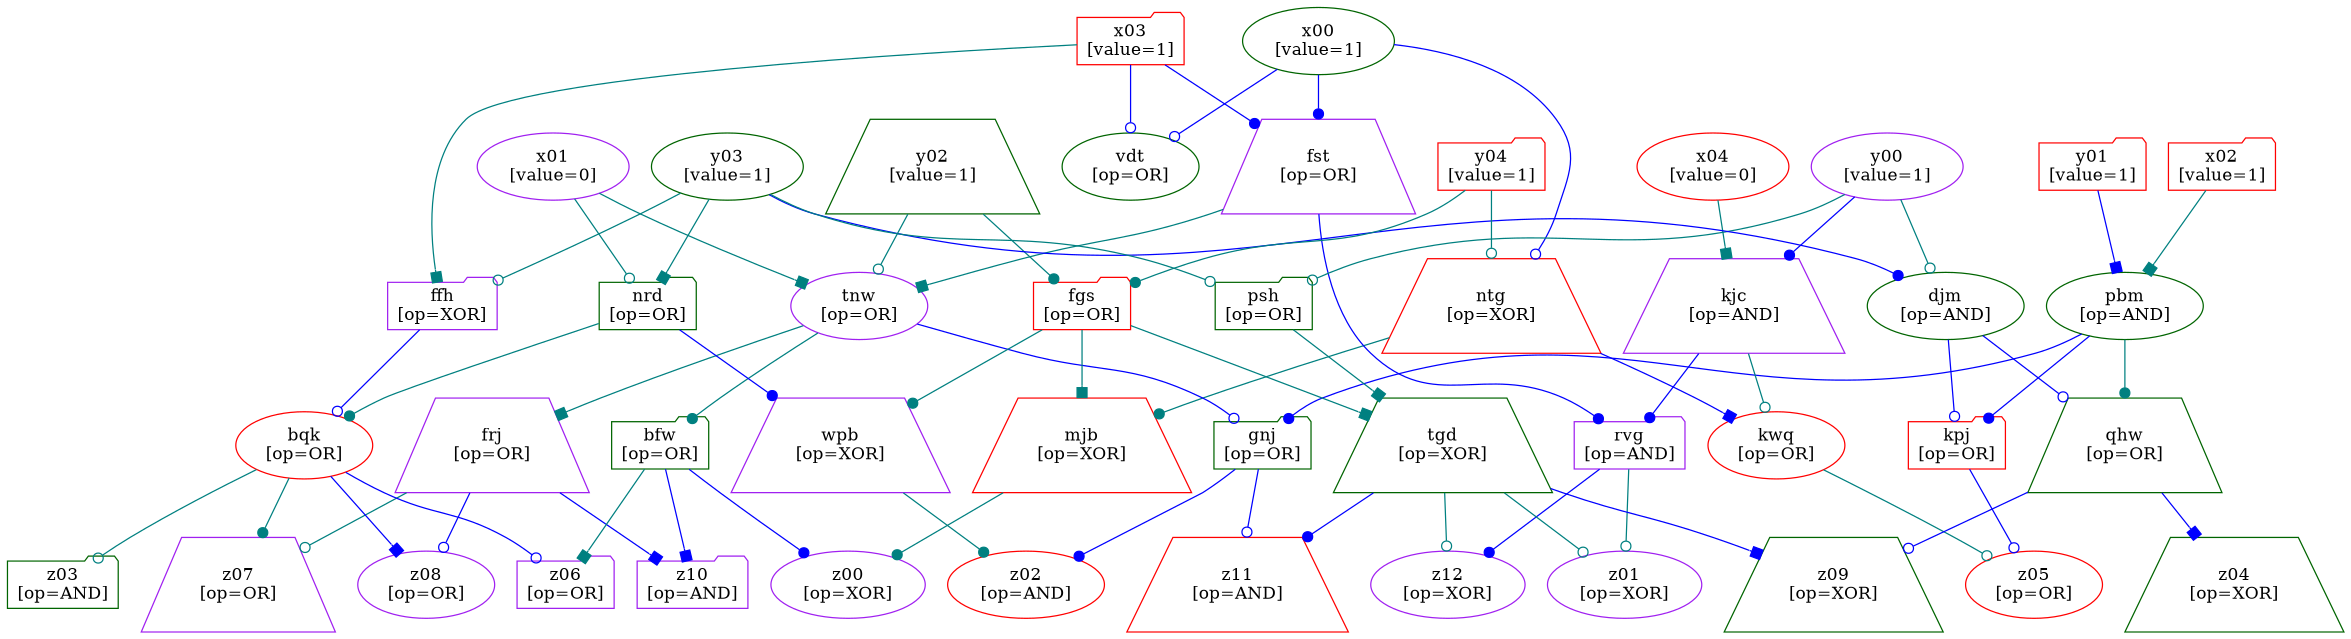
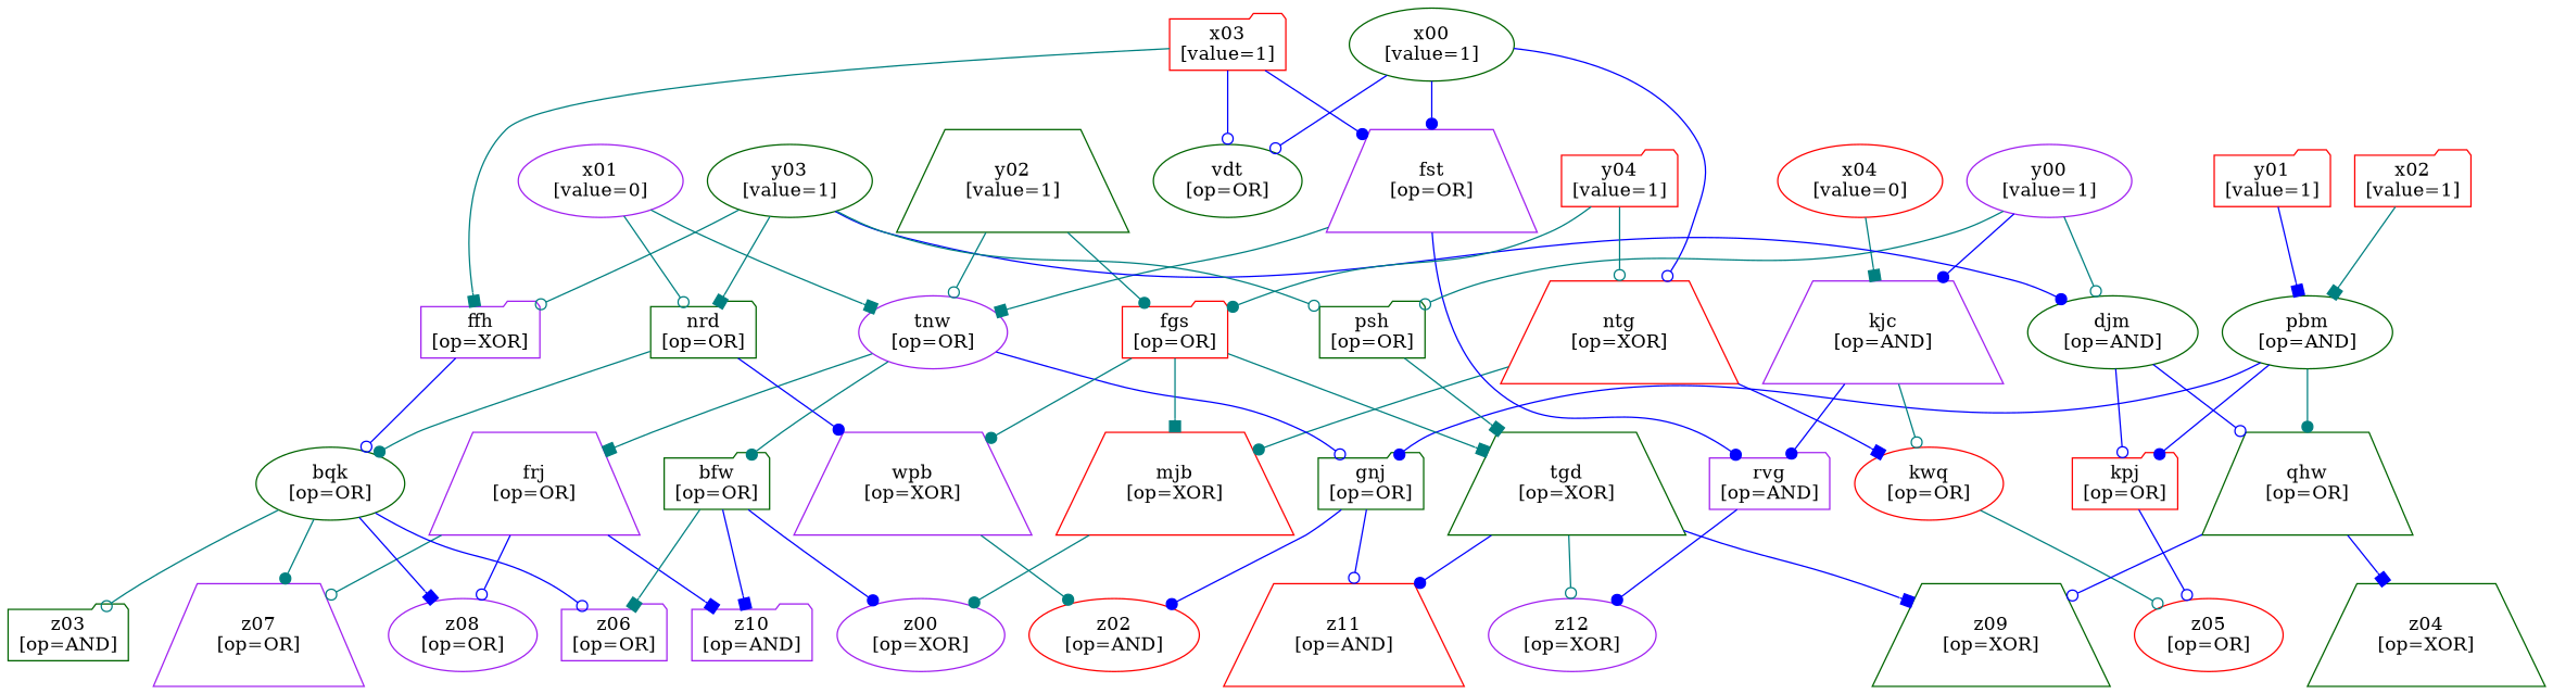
  strict digraph {
    node [color=darkgreen shape=ellipse op=OR]
    edge [arrowhead=odot color=teal]
    n1 [label="x00\n[value=1]" value=1 op=""]
    n2 [color=red label="ntg\n[op=XOR]" op=XOR shape=trapezium]
    n3 [color=purple label="fst\n[op=OR]" shape=trapezium]
    n4 [label="vdt\n[op=OR]"]
    n5 [color=red label="mjb\n[op=XOR]" op=XOR shape=trapezium]
    n6 [color=red label="kwq\n[op=OR]"]
    n7 [color=purple label="rvg\n[op=AND]" op=AND shape=folder]
    n8 [color=purple label="tnw\n[op=OR]"]
    n9 [color=purple label="z00\n[op=XOR]" op=XOR]
    n10 [color=red label="z05\n[op=OR]"]
    n11 [color=purple label="frj\n[op=OR]" shape=trapezium]
    n12 [color=purple label="z10\n[op=AND]" op=AND shape=folder]
    n13 [color=purple label="z08\n[op=OR]"]
    n14 [color=purple label="z07\n[op=OR]" shape=trapezium]
-   n15 [color=purple label="z01\n[op=XOR]" op=XOR]
    n16 [color=purple label="z12\n[op=XOR]" op=XOR]
    n17 [label="bfw\n[op=OR]" shape=folder]
    n18 [color=purple label="z06\n[op=OR]" shape=folder]
    n19 [color=purple label="x01\n[value=0]" value=0 op=""]
    n20 [label="nrd\n[op=OR]" shape=folder]
    n21 [label="gnj\n[op=OR]" shape=folder]
    n22 [color=purple label="wpb\n[op=XOR]" op=XOR shape=trapezium]
-   n23 [color=red label="bqk\n[op=OR]"]
+   n23 [label="bqk\n[op=OR]"]
    n24 [color=red label="z11\n[op=AND]" op=AND shape=trapezium]
    n25 [color=red label="z02\n[op=AND]" op=AND]
    n26 [label="z03\n[op=AND]" op=AND shape=folder]
    n27 [color=red label="x02\n[value=1]" shape=folder value=1 op=""]
    n28 [label="pbm\n[op=AND]" op=AND]
    n29 [color=red label="kpj\n[op=OR]" shape=folder]
    n30 [label="qhw\n[op=OR]" shape=trapezium]
    n31 [label="z09\n[op=XOR]" op=XOR shape=trapezium]
    n32 [label="z04\n[op=XOR]" op=XOR shape=trapezium]
    n33 [color=red label="x03\n[value=1]" shape=folder value=1 op=""]
    n34 [color=purple label="ffh\n[op=XOR]" op=XOR shape=folder]
    n35 [color=red label="x04\n[value=0]" value=0 op=""]
    n36 [color=purple label="kjc\n[op=AND]" op=AND shape=trapezium]
    n37 [color=purple label="y00\n[value=1]" value=1 op=""]
    n38 [label="djm\n[op=AND]" op=AND]
    n39 [label="psh\n[op=OR]" shape=folder]
    n40 [label="tgd\n[op=XOR]" op=XOR shape=trapezium]
    n41 [color=red label="y01\n[value=1]" shape=folder value=1 op=""]
    n42 [label="y02\n[value=1]" shape=trapezium value=1 op=""]
    n43 [color=red label="fgs\n[op=OR]" shape=folder]
    n44 [label="y03\n[value=1]" value=1 op=""]
    n45 [color=red label="y04\n[value=1]" shape=folder value=1 op=""]
    n1 -> n2 [color=blue]
    n1 -> n3 [arrowhead=dot color=blue]
    n1 -> n4 [color=blue]
    n2 -> n5 [arrowhead=dot]
    n2 -> n6 [arrowhead=box color=blue]
    n3 -> n7 [arrowhead=dot color=blue]
    n3 -> n8 [arrowhead=box]
    n5 -> n9 [arrowhead=dot]
    n6 -> n10
-   n7 -> n15
    n7 -> n16 [arrowhead=dot color=blue]
    n8 -> n11 [arrowhead=box]
    n8 -> n17 [arrowhead=dot]
    n8 -> n21 [color=blue]
    n11 -> n12 [arrowhead=box color=blue]
    n11 -> n13 [color=blue]
    n11 -> n14
    n17 -> n9 [arrowhead=dot color=blue]
    n17 -> n12 [arrowhead=box color=blue]
    n17 -> n18 [arrowhead=box]
    n19 -> n8 [arrowhead=box]
    n19 -> n20
    n20 -> n22 [arrowhead=dot color=blue]
    n20 -> n23 [arrowhead=dot]
    n21 -> n24 [color=blue]
    n21 -> n25 [arrowhead=dot color=blue]
    n22 -> n25 [arrowhead=dot]
    n23 -> n13 [arrowhead=box color=blue]
    n23 -> n14 [arrowhead=dot]
    n23 -> n18 [color=blue]
    n23 -> n26
    n27 -> n28 [arrowhead=box]
    n28 -> n21 [arrowhead=dot color=blue]
    n28 -> n29 [arrowhead=dot color=blue]
    n28 -> n30 [arrowhead=dot]
    n29 -> n10 [color=blue]
    n30 -> n31 [color=blue]
    n30 -> n32 [arrowhead=box color=blue]
    n33 -> n3 [arrowhead=dot color=blue]
    n33 -> n4 [color=blue]
    n33 -> n34 [arrowhead=box]
    n34 -> n23 [color=blue]
    n35 -> n36 [arrowhead=box]
    n36 -> n6
    n36 -> n7 [arrowhead=dot color=blue]
    n37 -> n36 [arrowhead=dot color=blue]
    n37 -> n38
    n37 -> n39
    n38 -> n29 [color=blue]
    n38 -> n30 [color=blue]
    n39 -> n40 [arrowhead=box]
-   n40 -> n15
    n40 -> n16
    n40 -> n24 [arrowhead=dot color=blue]
    n40 -> n31 [arrowhead=box color=blue]
    n41 -> n28 [arrowhead=box color=blue]
    n42 -> n8
    n42 -> n43 [arrowhead=dot]
    n43 -> n5 [arrowhead=box]
    n43 -> n22 [arrowhead=dot]
    n43 -> n40 [arrowhead=box]
    n44 -> n20 [arrowhead=box]
    n44 -> n34
    n44 -> n38 [arrowhead=dot color=blue]
    n44 -> n39
    n45 -> n2
    n45 -> n43 [arrowhead=dot]
  }
